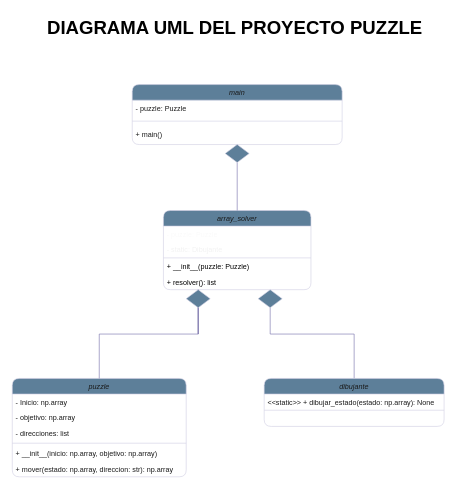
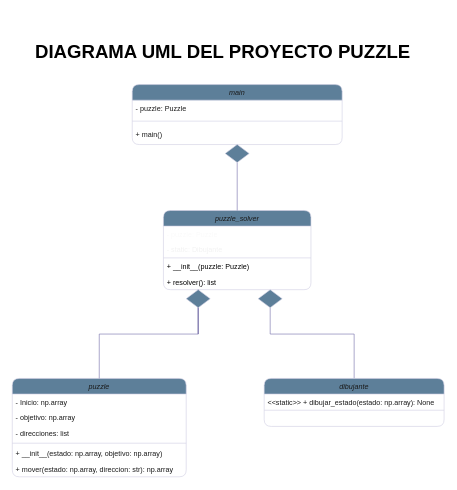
  <mxCell id="0" />
  <mxCell id="1" parent="0" />
  <mxCell id="2" value="puzzle" style="swimlane;fontStyle=2;align=center;verticalAlign=top;childLayout=stackLayout;horizontal=1;startSize=26;horizontalStack=0;resizeParent=1;resizeLast=0;collapsible=1;marginBottom=0;rounded=1;shadow=0;strokeWidth=1;labelBackgroundColor=none;fillColor=#5D7F99;strokeColor=#D0CEE2;fontColor=#1A1A1A;" parent="1" vertex="1"><mxGeometry x="20" y="630" width="290" height="164" as="geometry"><mxRectangle x="220" y="120" width="160" height="26" as="alternateBounds" /></mxGeometry></mxCell>
  <mxCell id="3" value="- Inicio: np.array" style="text;align=left;verticalAlign=top;spacingLeft=4;spacingRight=4;overflow=hidden;rotatable=0;points=[[0,0.5],[1,0.5]];portConstraint=eastwest;labelBackgroundColor=none;rounded=1;fontColor=#1A1A1A;" parent="2" vertex="1"><mxGeometry y="26" width="290" height="26" as="geometry" /></mxCell>
  <mxCell id="4" value="- objetivo: np.array" style="text;align=left;verticalAlign=top;spacingLeft=4;spacingRight=4;overflow=hidden;rotatable=0;points=[[0,0.5],[1,0.5]];portConstraint=eastwest;rounded=1;shadow=0;html=0;labelBackgroundColor=none;fontColor=#1A1A1A;" parent="2" vertex="1"><mxGeometry y="52" width="290" height="26" as="geometry" /></mxCell>
  <mxCell id="5" value="- direcciones: list " style="text;align=left;verticalAlign=top;spacingLeft=4;spacingRight=4;overflow=hidden;rotatable=0;points=[[0,0.5],[1,0.5]];portConstraint=eastwest;rounded=1;shadow=0;html=0;labelBackgroundColor=none;fontColor=#1A1A1A;" parent="2" vertex="1"><mxGeometry y="78" width="290" height="26" as="geometry" /></mxCell>
  <mxCell id="6" value="" style="line;html=1;strokeWidth=1;align=left;verticalAlign=middle;spacingTop=-1;spacingLeft=3;spacingRight=3;rotatable=0;labelPosition=right;points=[];portConstraint=eastwest;labelBackgroundColor=none;rounded=1;fillColor=#5D7F99;strokeColor=#D0CEE2;fontColor=#1A1A1A;" parent="2" vertex="1"><mxGeometry y="104" width="290" height="8" as="geometry" /></mxCell>
- <mxCell id="7" value="+ __init__(inicio: np.array, objetivo: np.array)" style="text;align=left;verticalAlign=top;spacingLeft=4;spacingRight=4;overflow=hidden;rotatable=0;points=[[0,0.5],[1,0.5]];portConstraint=eastwest;labelBackgroundColor=none;rounded=1;fontColor=#1A1A1A;" parent="2" vertex="1"><mxGeometry y="112" width="290" height="26" as="geometry" /></mxCell>
+ <mxCell id="7" value="+ __init__(estado: np.array, objetivo: np.array)" style="text;align=left;verticalAlign=top;spacingLeft=4;spacingRight=4;overflow=hidden;rotatable=0;points=[[0,0.5],[1,0.5]];portConstraint=eastwest;labelBackgroundColor=none;rounded=1;fontColor=#1A1A1A;" parent="2" vertex="1"><mxGeometry y="112" width="290" height="26" as="geometry" /></mxCell>
  <mxCell id="8" value="+ mover(estado: np.array, direccion: str): np.array" style="text;align=left;verticalAlign=top;spacingLeft=4;spacingRight=4;overflow=hidden;rotatable=0;points=[[0,0.5],[1,0.5]];portConstraint=eastwest;labelBackgroundColor=none;rounded=1;fontColor=#1A1A1A;" parent="2" vertex="1"><mxGeometry y="138" width="290" height="26" as="geometry" /></mxCell>
  <mxCell id="9" style="edgeStyle=orthogonalEdgeStyle;rounded=0;orthogonalLoop=1;jettySize=auto;html=1;entryX=0.5;entryY=0;entryDx=0;entryDy=0;strokeColor=#736CA8;fontColor=#1A1A1A;endArrow=none;endFill=0;" parent="1" source="28" target="2" edge="1"><mxGeometry relative="1" as="geometry"><Array as="points"><mxPoint x="165" y="556" /></Array></mxGeometry></mxCell>
  <mxCell id="10" style="edgeStyle=orthogonalEdgeStyle;rounded=0;orthogonalLoop=1;jettySize=auto;html=1;strokeColor=#736CA8;fontColor=#1A1A1A;endArrow=none;endFill=0;" parent="1" source="29" target="17" edge="1"><mxGeometry relative="1" as="geometry"><Array as="points"><mxPoint x="450" y="556" /><mxPoint x="590" y="556" /></Array></mxGeometry></mxCell>
- <mxCell id="11" value="array_solver" style="swimlane;fontStyle=2;align=center;verticalAlign=top;childLayout=stackLayout;horizontal=1;startSize=26;horizontalStack=0;resizeParent=1;resizeLast=0;collapsible=1;marginBottom=0;rounded=1;shadow=0;strokeWidth=1;labelBackgroundColor=none;fillColor=#5D7F99;strokeColor=#D0CEE2;fontColor=#1A1A1A;" parent="1" vertex="1"><mxGeometry x="272" y="350" width="246" height="132" as="geometry"><mxRectangle x="220" y="120" width="160" height="26" as="alternateBounds" /></mxGeometry></mxCell>
+ <mxCell id="11" value="puzzle_solver" style="swimlane;fontStyle=2;align=center;verticalAlign=top;childLayout=stackLayout;horizontal=1;startSize=26;horizontalStack=0;resizeParent=1;resizeLast=0;collapsible=1;marginBottom=0;rounded=1;shadow=0;strokeWidth=1;labelBackgroundColor=none;fillColor=#5D7F99;strokeColor=#D0CEE2;fontColor=#1A1A1A;" parent="1" vertex="1"><mxGeometry x="272" y="350" width="246" height="132" as="geometry"><mxRectangle x="220" y="120" width="160" height="26" as="alternateBounds" /></mxGeometry></mxCell>
  <mxCell id="12" value="- puzzle: Puzzle " style="text;align=left;verticalAlign=top;spacingLeft=4;spacingRight=4;overflow=hidden;rotatable=0;points=[[0,0.5],[1,0.5]];portConstraint=eastwest;labelBackgroundColor=none;rounded=1;fontColor=#fafafa;" parent="11" vertex="1"><mxGeometry y="26" width="246" height="26" as="geometry" /></mxCell>
  <mxCell id="13" value="- static: Dibujante" style="text;align=left;verticalAlign=top;spacingLeft=4;spacingRight=4;overflow=hidden;rotatable=0;points=[[0,0.5],[1,0.5]];portConstraint=eastwest;labelBackgroundColor=none;rounded=1;fontColor=#f2f2f2;" parent="11" vertex="1"><mxGeometry y="52" width="246" height="26" as="geometry" /></mxCell>
  <mxCell id="14" value="" style="line;html=1;strokeWidth=1;align=left;verticalAlign=middle;spacingTop=-1;spacingLeft=3;spacingRight=3;rotatable=0;labelPosition=right;points=[];portConstraint=eastwest;labelBackgroundColor=none;rounded=1;fillColor=#5D7F99;strokeColor=#D0CEE2;fontColor=#1A1A1A;" parent="11" vertex="1"><mxGeometry y="78" width="246" height="2" as="geometry" /></mxCell>
  <mxCell id="15" value="+ __init__(puzzle: Puzzle)" style="text;align=left;verticalAlign=top;spacingLeft=4;spacingRight=4;overflow=hidden;rotatable=0;points=[[0,0.5],[1,0.5]];portConstraint=eastwest;labelBackgroundColor=none;rounded=1;fontColor=default;" parent="11" vertex="1"><mxGeometry y="80" width="246" height="26" as="geometry" /></mxCell>
  <mxCell id="16" value="+ resolver(): list" style="text;align=left;verticalAlign=top;spacingLeft=4;spacingRight=4;overflow=hidden;rotatable=0;points=[[0,0.5],[1,0.5]];portConstraint=eastwest;labelBackgroundColor=none;rounded=1;fontColor=default;" parent="11" vertex="1"><mxGeometry y="106" width="246" height="26" as="geometry" /></mxCell>
  <mxCell id="17" value="dibujante" style="swimlane;fontStyle=2;align=center;verticalAlign=top;childLayout=stackLayout;horizontal=1;startSize=26;horizontalStack=0;resizeParent=1;resizeLast=0;collapsible=1;marginBottom=0;rounded=1;shadow=0;strokeWidth=1;labelBackgroundColor=none;fillColor=#5D7F99;strokeColor=#D0CEE2;fontColor=#1A1A1A;" parent="1" vertex="1"><mxGeometry x="440" y="630" width="300" height="80" as="geometry"><mxRectangle x="220" y="120" width="160" height="26" as="alternateBounds" /></mxGeometry></mxCell>
  <mxCell id="18" value="&lt;&lt;static&gt;&gt; + dibujar_estado(estado: np.array): None" style="text;align=left;verticalAlign=top;spacingLeft=4;spacingRight=4;overflow=hidden;rotatable=0;points=[[0,0.5],[1,0.5]];portConstraint=eastwest;labelBackgroundColor=none;rounded=1;fontColor=#1A1A1A;" parent="17" vertex="1"><mxGeometry y="26" width="300" height="26" as="geometry" /></mxCell>
  <mxCell id="19" value="" style="line;html=1;strokeWidth=1;align=left;verticalAlign=middle;spacingTop=-1;spacingLeft=3;spacingRight=3;rotatable=0;labelPosition=right;points=[];portConstraint=eastwest;labelBackgroundColor=none;rounded=1;fillColor=#5D7F99;strokeColor=#D0CEE2;fontColor=#1A1A1A;" parent="17" vertex="1"><mxGeometry y="52" width="300" height="2" as="geometry" /></mxCell>
  <mxCell id="20" style="edgeStyle=orthogonalEdgeStyle;rounded=0;orthogonalLoop=1;jettySize=auto;html=1;entryX=0.5;entryY=0;entryDx=0;entryDy=0;strokeColor=#736CA8;fontColor=#1A1A1A;endArrow=none;endFill=0;" parent="1" source="26" target="11" edge="1"><mxGeometry relative="1" as="geometry" /></mxCell>
  <mxCell id="21" value="main" style="swimlane;fontStyle=2;align=center;verticalAlign=top;childLayout=stackLayout;horizontal=1;startSize=26;horizontalStack=0;resizeParent=1;resizeLast=0;collapsible=1;marginBottom=0;rounded=1;shadow=0;strokeWidth=1;labelBackgroundColor=none;fillColor=#5D7F99;strokeColor=#D0CEE2;fontColor=#1A1A1A;" parent="1" vertex="1"><mxGeometry x="220" y="140" width="350" height="100" as="geometry"><mxRectangle x="220" y="120" width="160" height="26" as="alternateBounds" /></mxGeometry></mxCell>
  <mxCell id="22" value="- puzzle: Puzzle" style="text;align=left;verticalAlign=top;spacingLeft=4;spacingRight=4;overflow=hidden;rotatable=0;points=[[0,0.5],[1,0.5]];portConstraint=eastwest;labelBackgroundColor=none;rounded=1;fontColor=#1A1A1A;" parent="21" vertex="1"><mxGeometry y="26" width="350" height="26" as="geometry" /></mxCell>
  <mxCell id="23" value="" style="line;html=1;strokeWidth=1;align=left;verticalAlign=middle;spacingTop=-1;spacingLeft=3;spacingRight=3;rotatable=0;labelPosition=right;points=[];portConstraint=eastwest;labelBackgroundColor=none;rounded=1;fillColor=#5D7F99;strokeColor=#D0CEE2;fontColor=#1A1A1A;" parent="21" vertex="1"><mxGeometry y="52" width="350" height="18" as="geometry" /></mxCell>
  <mxCell id="24" value="+ main() " style="text;align=left;verticalAlign=top;spacingLeft=4;spacingRight=4;overflow=hidden;rotatable=0;points=[[0,0.5],[1,0.5]];portConstraint=eastwest;labelBackgroundColor=none;rounded=1;fontColor=#1A1A1A;" parent="21" vertex="1"><mxGeometry y="70" width="350" height="30" as="geometry" /></mxCell>
- <mxCell id="25" value="&lt;b&gt;&lt;font style=&quot;font-size: 31px;&quot;&gt;DIAGRAMA UML DEL PROYECTO PUZZLE&amp;nbsp;&lt;/font&gt;&lt;/b&gt;" style="text;html=1;align=center;verticalAlign=middle;resizable=0;points=[];autosize=1;strokeColor=none;fillColor=none;labelBackgroundColor=none;rounded=1;fontColor=default;" parent="1" vertex="1"><mxGeometry x="70" y="20" width="650" height="50" as="geometry" /></mxCell>
+ <mxCell id="25" value="&lt;b&gt;&lt;font style=&quot;font-size: 31px;&quot;&gt;DIAGRAMA UML DEL PROYECTO PUZZLE&amp;nbsp;&lt;/font&gt;&lt;/b&gt;" style="text;html=1;align=center;verticalAlign=middle;resizable=0;points=[];autosize=1;strokeColor=none;fillColor=none;labelBackgroundColor=none;rounded=1;fontColor=default;" parent="1" vertex="1"><mxGeometry x="50" y="60" width="650" height="50" as="geometry" /></mxCell>
  <mxCell id="26" value="" style="rhombus;whiteSpace=wrap;html=1;strokeColor=#D0CEE2;fontColor=#1A1A1A;fillColor=#5D7F99;" parent="1" vertex="1"><mxGeometry x="375" y="240" width="40" height="30" as="geometry" /></mxCell>
  <mxCell id="27" value="" style="edgeStyle=orthogonalEdgeStyle;rounded=0;orthogonalLoop=1;jettySize=auto;html=1;entryX=0.5;entryY=0;entryDx=0;entryDy=0;strokeColor=#736CA8;fontColor=#1A1A1A;endArrow=none;endFill=0;" parent="1" source="11" target="28" edge="1"><mxGeometry relative="1" as="geometry"><mxPoint x="330" y="482" as="sourcePoint" /><mxPoint x="165" y="630" as="targetPoint" /><Array as="points"><mxPoint x="330" y="556" /></Array></mxGeometry></mxCell>
  <mxCell id="28" value="" style="rhombus;whiteSpace=wrap;html=1;strokeColor=#D0CEE2;fontColor=#1A1A1A;fillColor=#5D7F99;" parent="1" vertex="1"><mxGeometry x="310" y="482" width="40" height="30" as="geometry" /></mxCell>
  <mxCell id="29" value="" style="rhombus;whiteSpace=wrap;html=1;strokeColor=#D0CEE2;fontColor=#1A1A1A;fillColor=#5D7F99;" parent="1" vertex="1"><mxGeometry x="430" y="482" width="40" height="30" as="geometry" /></mxCell>
